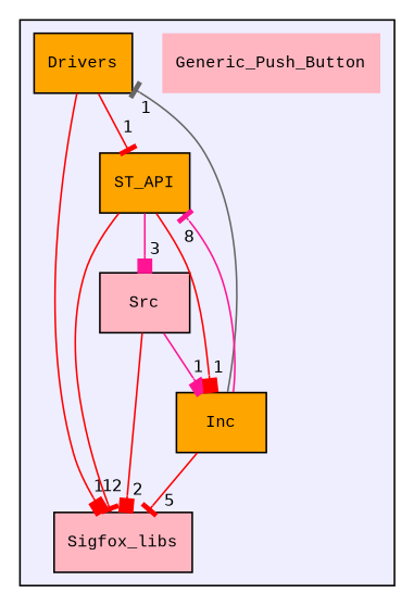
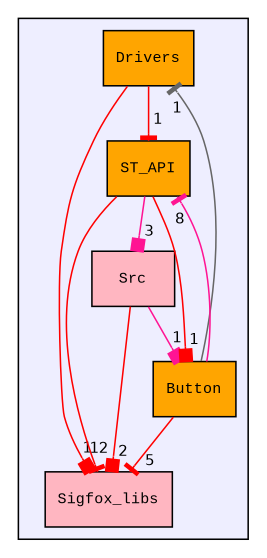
  digraph {
    compound=true
    fontname="Liberation Mono"
    node [color=black fillcolor=lightpink fontname="Liberation Mono" fontsize=10 shape=box style=filled]
    edge [arrowhead=box color=red fontname="Liberation Mono" headlabel=1 labeldistance=1.5 labelfontname=Helvetica labelfontsize=10]
-   n1 [color=red label=Generic_Push_Button shape=plaintext]
    n2 [fillcolor=orange label=Drivers]
-   n3 [fillcolor=orange label=Inc]
+   n3 [fillcolor=orange label=Button]
    n4 [label=Sigfox_libs]
    n5 [label=Src]
    n6 [fillcolor=orange label=ST_API]
    subgraph cluster_1 {
      bgcolor="#eeeeff"
      pencolor=black
-     n1
      n2
      n3
      n4
      n5
      n6
    }
    n2 -> n4
    n2 -> n6 [arrowhead=tee]
    n3 -> n2 [arrowhead=tee color=gray40]
    n3 -> n4 [arrowhead=tee headlabel=5]
    n3 -> n6 [arrowhead=tee color=deeppink headlabel=8]
    n5 -> n3 [color=deeppink]
    n5 -> n4 [headlabel=2]
    n6 -> n3
    n6 -> n4 [arrowhead=tee headlabel=12]
    n6 -> n5 [color=deeppink headlabel=3]
  }
